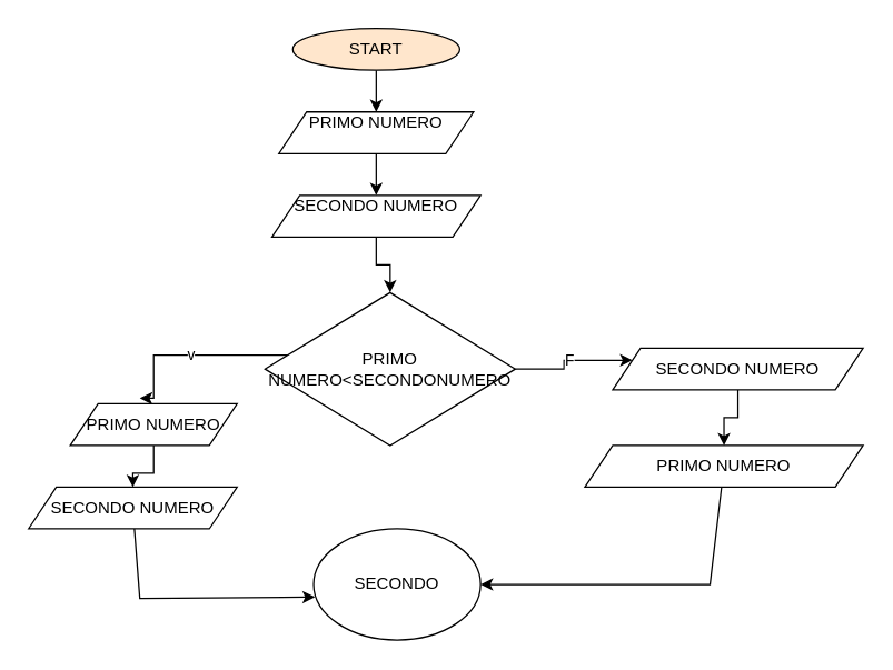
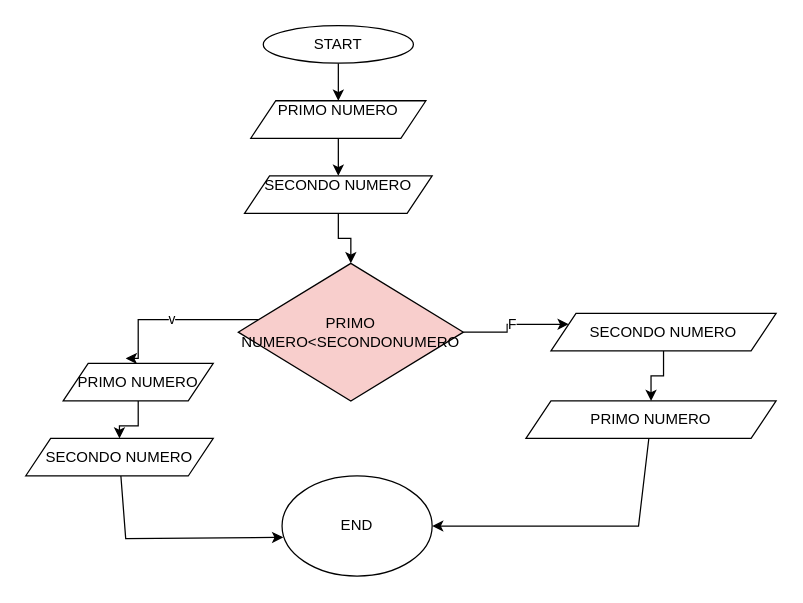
  <mxCell id="0" />
  <mxCell id="1" parent="0" />
  <mxCell id="2" value="" style="edgeStyle=orthogonalEdgeStyle;rounded=0;orthogonalLoop=1;jettySize=auto;html=1;" edge="1" parent="1" source="3" target="5"><mxGeometry relative="1" as="geometry" /></mxCell>
- <mxCell id="3" value="START" style="ellipse;whiteSpace=wrap;html=1;fillColor=#ffe6cc;" vertex="1" parent="1"><mxGeometry x="210" width="120" height="30" as="geometry" y="20" /></mxCell>
+ <mxCell id="3" value="START" style="ellipse;whiteSpace=wrap;html=1;" vertex="1" parent="1"><mxGeometry x="210" width="120" height="30" as="geometry" y="20" /></mxCell>
  <mxCell id="4" value="" style="edgeStyle=orthogonalEdgeStyle;rounded=0;orthogonalLoop=1;jettySize=auto;html=1;" edge="1" parent="1" source="5" target="7"><mxGeometry relative="1" as="geometry" /></mxCell>
  <mxCell id="5" value="&lt;div&gt;PRIMO NUMERO&lt;/div&gt;&lt;div&gt;&lt;br&gt;&lt;/div&gt;" style="shape=parallelogram;perimeter=parallelogramPerimeter;whiteSpace=wrap;html=1;fixedSize=1;" vertex="1" parent="1"><mxGeometry x="200" y="80" width="140" height="30" as="geometry" /></mxCell>
  <mxCell id="6" value="" style="edgeStyle=orthogonalEdgeStyle;rounded=0;orthogonalLoop=1;jettySize=auto;html=1;" edge="1" parent="1" source="7" target="12"><mxGeometry relative="1" as="geometry" /></mxCell>
  <mxCell id="7" value="&lt;div&gt;SECONDO NUMERO&lt;/div&gt;&lt;div&gt;&lt;br&gt;&lt;/div&gt;" style="shape=parallelogram;perimeter=parallelogramPerimeter;whiteSpace=wrap;html=1;fixedSize=1;" vertex="1" parent="1"><mxGeometry x="195" y="140" width="150" height="30" as="geometry" /></mxCell>
  <mxCell id="8" style="edgeStyle=orthogonalEdgeStyle;rounded=0;orthogonalLoop=1;jettySize=auto;html=1;exitX=0.5;exitY=1;exitDx=0;exitDy=0;" edge="1" parent="1" source="3" target="3"><mxGeometry relative="1" as="geometry" /></mxCell>
  <mxCell id="9" style="edgeStyle=orthogonalEdgeStyle;rounded=0;orthogonalLoop=1;jettySize=auto;html=1;exitX=0.5;exitY=1;exitDx=0;exitDy=0;" edge="1" parent="1" source="5" target="5"><mxGeometry relative="1" as="geometry" /></mxCell>
  <mxCell id="10" value="v" style="edgeStyle=orthogonalEdgeStyle;rounded=0;orthogonalLoop=1;jettySize=auto;html=1;entryX=0.417;entryY=-0.133;entryDx=0;entryDy=0;entryPerimeter=0;" edge="1" parent="1" source="12" target="14"><mxGeometry relative="1" as="geometry"><mxPoint x="100" y="255" as="targetPoint" /><Array as="points"><mxPoint x="110" y="255" /><mxPoint x="110" y="286" /></Array></mxGeometry></mxCell>
  <mxCell id="11" value="F" style="edgeStyle=orthogonalEdgeStyle;rounded=0;orthogonalLoop=1;jettySize=auto;html=1;exitX=1;exitY=0.5;exitDx=0;exitDy=0;entryX=0;entryY=0.25;entryDx=0;entryDy=0;" edge="1" parent="1" source="12" target="18"><mxGeometry relative="1" as="geometry" /></mxCell>
- <mxCell id="12" value="PRIMO NUMERO&amp;lt;SECONDONUMERO" style="rhombus;whiteSpace=wrap;html=1;" vertex="1" parent="1"><mxGeometry x="190" y="210" width="180" height="110" as="geometry" /></mxCell>
+ <mxCell id="12" value="PRIMO NUMERO&amp;lt;SECONDONUMERO" style="rhombus;whiteSpace=wrap;html=1;fillColor=#f8cecc;" vertex="1" parent="1"><mxGeometry x="190" y="210" width="180" height="110" as="geometry" /></mxCell>
  <mxCell id="13" style="edgeStyle=orthogonalEdgeStyle;rounded=0;orthogonalLoop=1;jettySize=auto;html=1;exitX=0.5;exitY=1;exitDx=0;exitDy=0;" edge="1" parent="1" source="14" target="15"><mxGeometry relative="1" as="geometry" /></mxCell>
  <mxCell id="14" value="PRIMO NUMERO" style="shape=parallelogram;perimeter=parallelogramPerimeter;whiteSpace=wrap;html=1;fixedSize=1;" vertex="1" parent="1"><mxGeometry x="50" y="290" width="120" height="30" as="geometry" /></mxCell>
  <mxCell id="15" value="SECONDO NUMERO" style="shape=parallelogram;perimeter=parallelogramPerimeter;whiteSpace=wrap;html=1;fixedSize=1;" vertex="1" parent="1"><mxGeometry x="20" y="350" width="150" height="30" as="geometry" /></mxCell>
  <mxCell id="16" value="PRIMO NUMERO" style="shape=parallelogram;perimeter=parallelogramPerimeter;whiteSpace=wrap;html=1;fixedSize=1;" vertex="1" parent="1"><mxGeometry x="420" y="320" width="200" height="30" as="geometry" /></mxCell>
  <mxCell id="17" value="" style="edgeStyle=orthogonalEdgeStyle;rounded=0;orthogonalLoop=1;jettySize=auto;html=1;" edge="1" parent="1" source="18" target="16"><mxGeometry relative="1" as="geometry" /></mxCell>
  <mxCell id="18" value="SECONDO NUMERO" style="shape=parallelogram;perimeter=parallelogramPerimeter;whiteSpace=wrap;html=1;fixedSize=1;" vertex="1" parent="1"><mxGeometry x="440" y="250" width="180" height="30" as="geometry" /></mxCell>
- <mxCell id="19" value="SECONDO" style="ellipse;whiteSpace=wrap;html=1;" vertex="1" parent="1"><mxGeometry x="225" y="380" width="120" height="80" as="geometry" /></mxCell>
+ <mxCell id="19" value="END" style="ellipse;whiteSpace=wrap;html=1;" vertex="1" parent="1"><mxGeometry x="225" y="380" width="120" height="80" as="geometry" /></mxCell>
  <mxCell id="20" value="" style="endArrow=classic;html=1;rounded=0;" edge="1" parent="1" source="16" target="19"><mxGeometry width="50" height="50" relative="1" as="geometry"><mxPoint x="240" y="320" as="sourcePoint" /><mxPoint x="350" y="450" as="targetPoint" /><Array as="points"><mxPoint x="510" y="420" /></Array></mxGeometry></mxCell>
  <mxCell id="21" value="" style="endArrow=classic;html=1;rounded=0;entryX=0.008;entryY=0.613;entryDx=0;entryDy=0;entryPerimeter=0;" edge="1" parent="1" source="15" target="19"><mxGeometry width="50" height="50" relative="1" as="geometry"><mxPoint x="240" y="320" as="sourcePoint" /><mxPoint x="110" y="450" as="targetPoint" /><Array as="points"><mxPoint x="100" y="430" /></Array></mxGeometry></mxCell>
